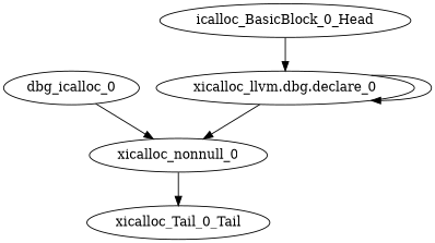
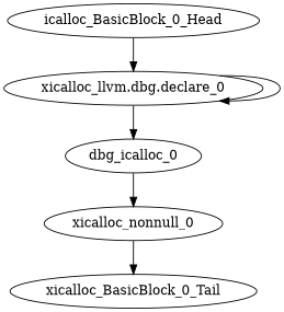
  digraph {
    xicalloc_nonnull_0
-   xicalloc_BasicBlock_0_Tail [label=xicalloc_Tail_0_Tail]
+   xicalloc_BasicBlock_0_Tail
    n3 [label=dbg_icalloc_0]
    n4 [label=icalloc_BasicBlock_0_Head]
    "xicalloc_llvm.dbg.declare_0"
    xicalloc_nonnull_0 -> xicalloc_BasicBlock_0_Tail
    n3 -> xicalloc_nonnull_0
    n4 -> "xicalloc_llvm.dbg.declare_0"
-   "xicalloc_llvm.dbg.declare_0" -> xicalloc_nonnull_0
+   "xicalloc_llvm.dbg.declare_0" -> n3
    "xicalloc_llvm.dbg.declare_0" -> "xicalloc_llvm.dbg.declare_0"
  }
